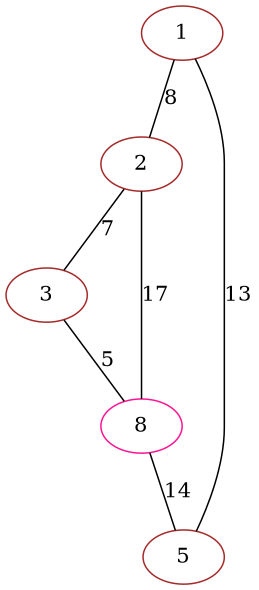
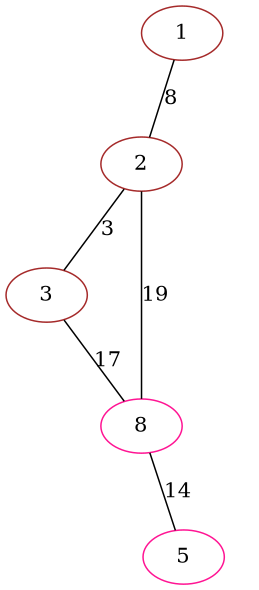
  strict graph {
    node [color=brown]
    1
    2
-   5
+   5 [color=deeppink]
    3
    n5 [color=deeppink label=8]
    1 -- 2 [label=8]
-   1 -- 5 [label=13]
-   2 -- 3 [label=7]
-   2 -- n5 [label=17]
-   3 -- n5 [label=5]
+   2 -- 3 [label=3]
+   2 -- n5 [label=19]
+   3 -- n5 [label=17]
    n5 -- 5 [label=14]
  }
